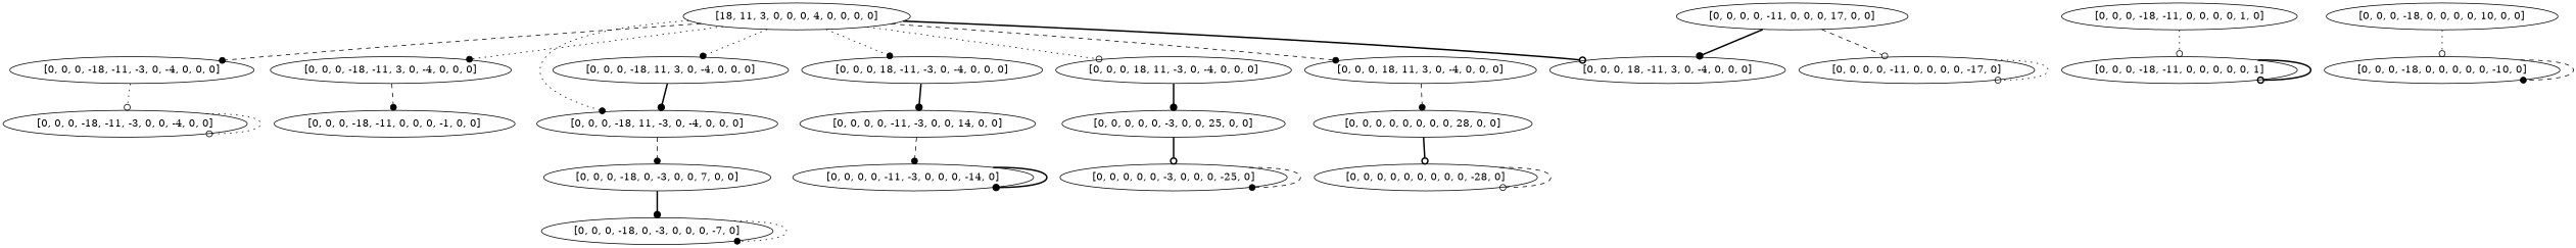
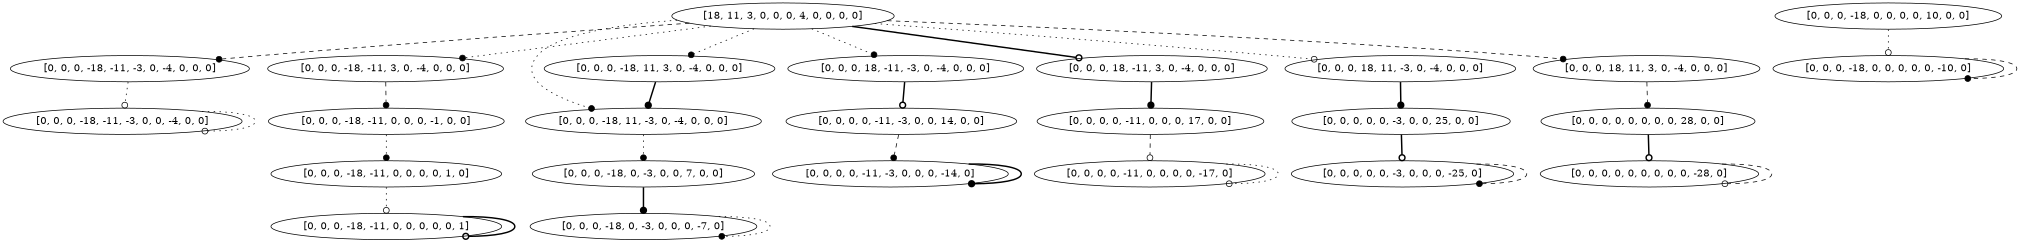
  digraph {
    edge [arrowhead=dot style=dotted]
    "[18, 11, 3, 0, 0, 0, 4, 0, 0, 0, 0]"
    "[0, 0, 0, -18, -11, -3, 0, -4, 0, 0, 0]"
    "[0, 0, 0, -18, -11, 3, 0, -4, 0, 0, 0]"
    "[0, 0, 0, -18, 11, -3, 0, -4, 0, 0, 0]"
    "[0, 0, 0, -18, 11, 3, 0, -4, 0, 0, 0]"
    "[0, 0, 0, 18, -11, -3, 0, -4, 0, 0, 0]"
    "[0, 0, 0, 18, -11, 3, 0, -4, 0, 0, 0]"
    "[0, 0, 0, 18, 11, -3, 0, -4, 0, 0, 0]"
    "[0, 0, 0, 18, 11, 3, 0, -4, 0, 0, 0]"
    "[0, 0, 0, -18, -11, -3, 0, 0, -4, 0, 0]"
    "[0, 0, 0, -18, -11, 0, 0, 0, -1, 0, 0]"
    "[0, 0, 0, -18, 0, -3, 0, 0, 7, 0, 0]"
    "[0, 0, 0, 0, -11, -3, 0, 0, 14, 0, 0]"
    "[0, 0, 0, 0, -11, 0, 0, 0, 17, 0, 0]"
    "[0, 0, 0, 0, 0, -3, 0, 0, 25, 0, 0]"
    "[0, 0, 0, 0, 0, 0, 0, 0, 28, 0, 0]"
    "[0, 0, 0, -18, -11, 0, 0, 0, 0, 1, 0]"
    "[0, 0, 0, -18, -11, 0, 0, 0, 0, 0, 1]"
    "[0, 0, 0, -18, 0, -3, 0, 0, 0, -7, 0]"
    "[0, 0, 0, -18, 0, 0, 0, 0, 10, 0, 0]"
    "[0, 0, 0, -18, 0, 0, 0, 0, 0, -10, 0]"
    "[0, 0, 0, 0, -11, -3, 0, 0, 0, -14, 0]"
    "[0, 0, 0, 0, -11, 0, 0, 0, 0, -17, 0]"
    "[0, 0, 0, 0, 0, -3, 0, 0, 0, -25, 0]"
    "[0, 0, 0, 0, 0, 0, 0, 0, 0, -28, 0]"
    "[18, 11, 3, 0, 0, 0, 4, 0, 0, 0, 0]" -> "[0, 0, 0, -18, -11, -3, 0, -4, 0, 0, 0]" [style=dashed]
    "[18, 11, 3, 0, 0, 0, 4, 0, 0, 0, 0]" -> "[0, 0, 0, -18, -11, 3, 0, -4, 0, 0, 0]"
    "[18, 11, 3, 0, 0, 0, 4, 0, 0, 0, 0]" -> "[0, 0, 0, -18, 11, -3, 0, -4, 0, 0, 0]"
    "[18, 11, 3, 0, 0, 0, 4, 0, 0, 0, 0]" -> "[0, 0, 0, -18, 11, 3, 0, -4, 0, 0, 0]"
    "[18, 11, 3, 0, 0, 0, 4, 0, 0, 0, 0]" -> "[0, 0, 0, 18, -11, -3, 0, -4, 0, 0, 0]"
    "[18, 11, 3, 0, 0, 0, 4, 0, 0, 0, 0]" -> "[0, 0, 0, 18, -11, 3, 0, -4, 0, 0, 0]" [arrowhead=odot style=bold]
    "[18, 11, 3, 0, 0, 0, 4, 0, 0, 0, 0]" -> "[0, 0, 0, 18, 11, -3, 0, -4, 0, 0, 0]" [arrowhead=odot]
    "[18, 11, 3, 0, 0, 0, 4, 0, 0, 0, 0]" -> "[0, 0, 0, 18, 11, 3, 0, -4, 0, 0, 0]" [style=dashed]
    "[0, 0, 0, -18, -11, -3, 0, -4, 0, 0, 0]" -> "[0, 0, 0, -18, -11, -3, 0, 0, -4, 0, 0]" [arrowhead=odot]
    "[0, 0, 0, -18, -11, 3, 0, -4, 0, 0, 0]" -> "[0, 0, 0, -18, -11, 0, 0, 0, -1, 0, 0]" [style=dashed]
-   "[0, 0, 0, -18, 11, -3, 0, -4, 0, 0, 0]" -> "[0, 0, 0, -18, 0, -3, 0, 0, 7, 0, 0]" [style=dashed]
+   "[0, 0, 0, -18, 11, -3, 0, -4, 0, 0, 0]" -> "[0, 0, 0, -18, 0, -3, 0, 0, 7, 0, 0]"
    "[0, 0, 0, -18, 11, 3, 0, -4, 0, 0, 0]" -> "[0, 0, 0, -18, 11, -3, 0, -4, 0, 0, 0]" [style=bold]
-   "[0, 0, 0, 18, -11, -3, 0, -4, 0, 0, 0]" -> "[0, 0, 0, 0, -11, -3, 0, 0, 14, 0, 0]" [style=bold]
-   "[0, 0, 0, 0, -11, 0, 0, 0, 17, 0, 0]" -> "[0, 0, 0, 18, -11, 3, 0, -4, 0, 0, 0]" [style=bold]
+   "[0, 0, 0, 18, -11, -3, 0, -4, 0, 0, 0]" -> "[0, 0, 0, 0, -11, -3, 0, 0, 14, 0, 0]" [arrowhead=odot style=bold]
+   "[0, 0, 0, 18, -11, 3, 0, -4, 0, 0, 0]" -> "[0, 0, 0, 0, -11, 0, 0, 0, 17, 0, 0]" [style=bold]
    "[0, 0, 0, 18, 11, -3, 0, -4, 0, 0, 0]" -> "[0, 0, 0, 0, 0, -3, 0, 0, 25, 0, 0]" [style=bold]
    "[0, 0, 0, 18, 11, 3, 0, -4, 0, 0, 0]" -> "[0, 0, 0, 0, 0, 0, 0, 0, 28, 0, 0]" [style=dashed]
    "[0, 0, 0, -18, -11, -3, 0, 0, -4, 0, 0]" -> "[0, 0, 0, -18, -11, -3, 0, 0, -4, 0, 0]" [arrowhead=odot]
+   "[0, 0, 0, -18, -11, 0, 0, 0, -1, 0, 0]" -> "[0, 0, 0, -18, -11, 0, 0, 0, 0, 1, 0]"
    "[0, 0, 0, -18, 0, -3, 0, 0, 7, 0, 0]" -> "[0, 0, 0, -18, 0, -3, 0, 0, 0, -7, 0]" [style=bold]
    "[0, 0, 0, 0, -11, -3, 0, 0, 14, 0, 0]" -> "[0, 0, 0, 0, -11, -3, 0, 0, 0, -14, 0]" [style=dashed]
    "[0, 0, 0, 0, -11, 0, 0, 0, 17, 0, 0]" -> "[0, 0, 0, 0, -11, 0, 0, 0, 0, -17, 0]" [arrowhead=odot style=dashed]
    "[0, 0, 0, 0, 0, -3, 0, 0, 25, 0, 0]" -> "[0, 0, 0, 0, 0, -3, 0, 0, 0, -25, 0]" [arrowhead=odot style=bold]
    "[0, 0, 0, 0, 0, 0, 0, 0, 28, 0, 0]" -> "[0, 0, 0, 0, 0, 0, 0, 0, 0, -28, 0]" [arrowhead=odot style=bold]
    "[0, 0, 0, -18, -11, 0, 0, 0, 0, 1, 0]" -> "[0, 0, 0, -18, -11, 0, 0, 0, 0, 0, 1]" [arrowhead=odot]
    "[0, 0, 0, -18, -11, 0, 0, 0, 0, 0, 1]" -> "[0, 0, 0, -18, -11, 0, 0, 0, 0, 0, 1]" [arrowhead=odot style=bold]
    "[0, 0, 0, -18, 0, -3, 0, 0, 0, -7, 0]" -> "[0, 0, 0, -18, 0, -3, 0, 0, 0, -7, 0]"
    "[0, 0, 0, -18, 0, 0, 0, 0, 10, 0, 0]" -> "[0, 0, 0, -18, 0, 0, 0, 0, 0, -10, 0]" [arrowhead=odot]
    "[0, 0, 0, -18, 0, 0, 0, 0, 0, -10, 0]" -> "[0, 0, 0, -18, 0, 0, 0, 0, 0, -10, 0]" [style=dashed]
    "[0, 0, 0, 0, -11, -3, 0, 0, 0, -14, 0]" -> "[0, 0, 0, 0, -11, -3, 0, 0, 0, -14, 0]" [style=bold]
    "[0, 0, 0, 0, -11, 0, 0, 0, 0, -17, 0]" -> "[0, 0, 0, 0, -11, 0, 0, 0, 0, -17, 0]" [arrowhead=odot]
    "[0, 0, 0, 0, 0, -3, 0, 0, 0, -25, 0]" -> "[0, 0, 0, 0, 0, -3, 0, 0, 0, -25, 0]" [style=dashed]
    "[0, 0, 0, 0, 0, 0, 0, 0, 0, -28, 0]" -> "[0, 0, 0, 0, 0, 0, 0, 0, 0, -28, 0]" [arrowhead=odot style=dashed]
  }
